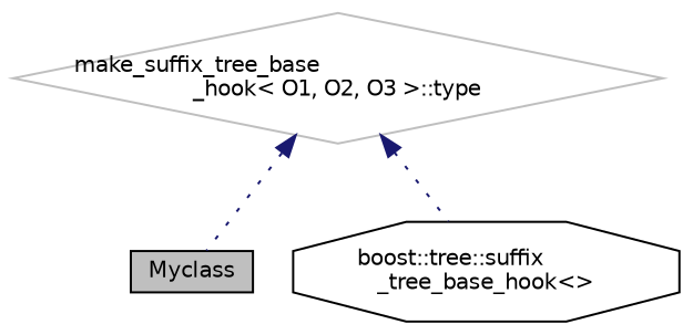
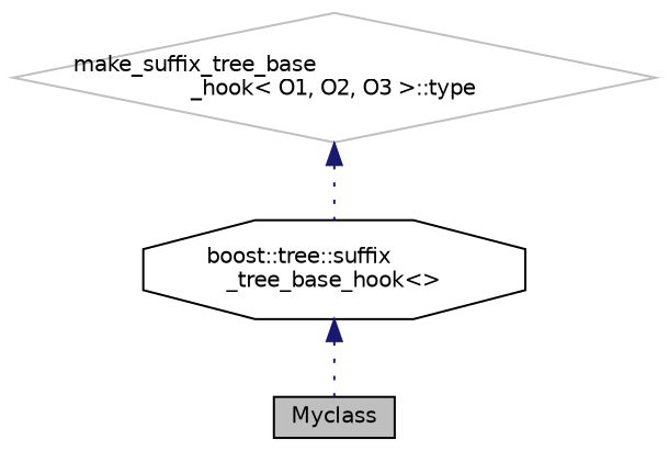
  digraph {
    node [color=black fillcolor=white fontname=Helvetica fontsize=10 style=filled]
    edge [color=midnightblue dir=back fontname=Helvetica fontsize=10 labelfontname=Helvetica labelfontsize=10 style=dotted]
    n1 [fillcolor=grey75 fontcolor=black height=0.2 label=Myclass shape=box width=0.4]
    n2 [height=0.2 label="boost::tree::suffix\l_tree_base_hook\<\>" shape=octagon width=0.4]
    n3 [color=grey75 height=0.2 label="make_suffix_tree_base\l_hook\< O1, O2, O3 \>::type" shape=diamond width=0.4]
-   n3 -> n1
+   n2 -> n1
    n3 -> n2
  }
